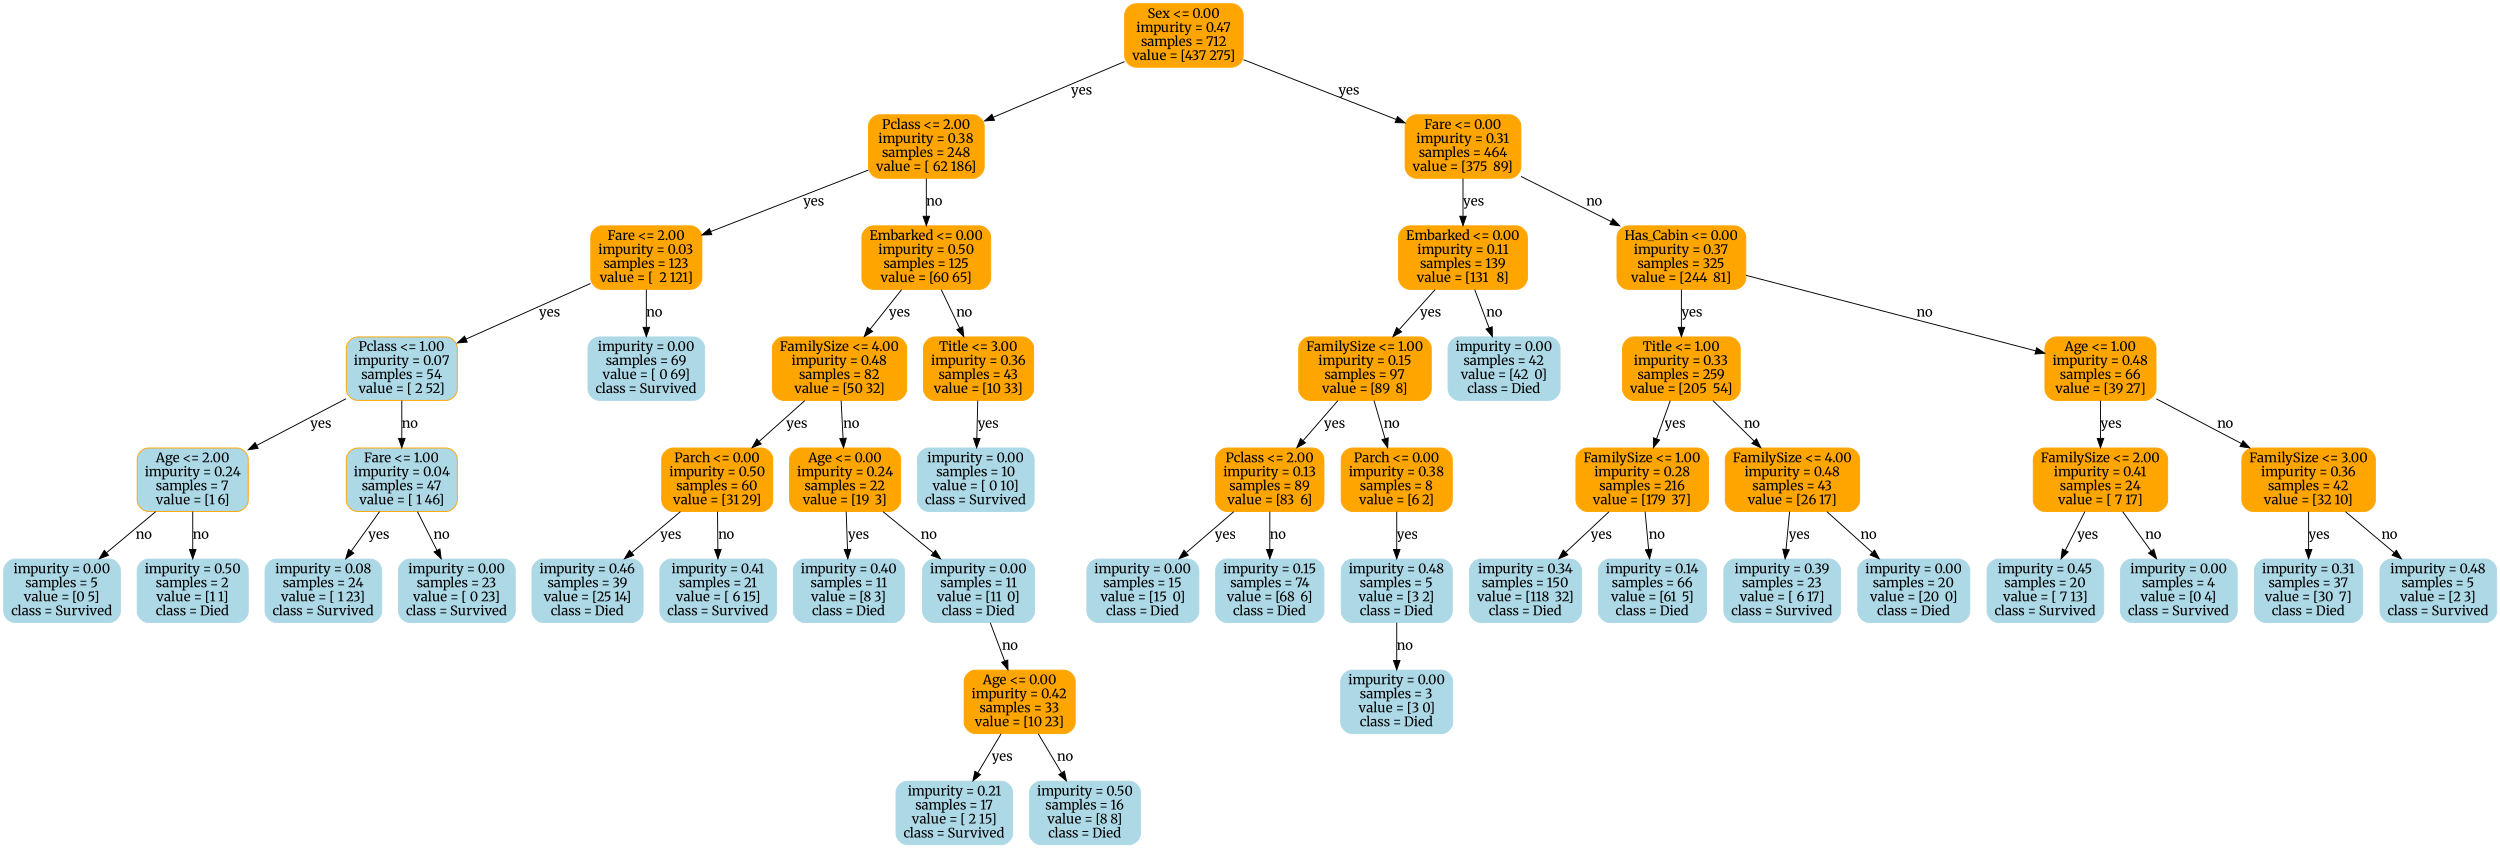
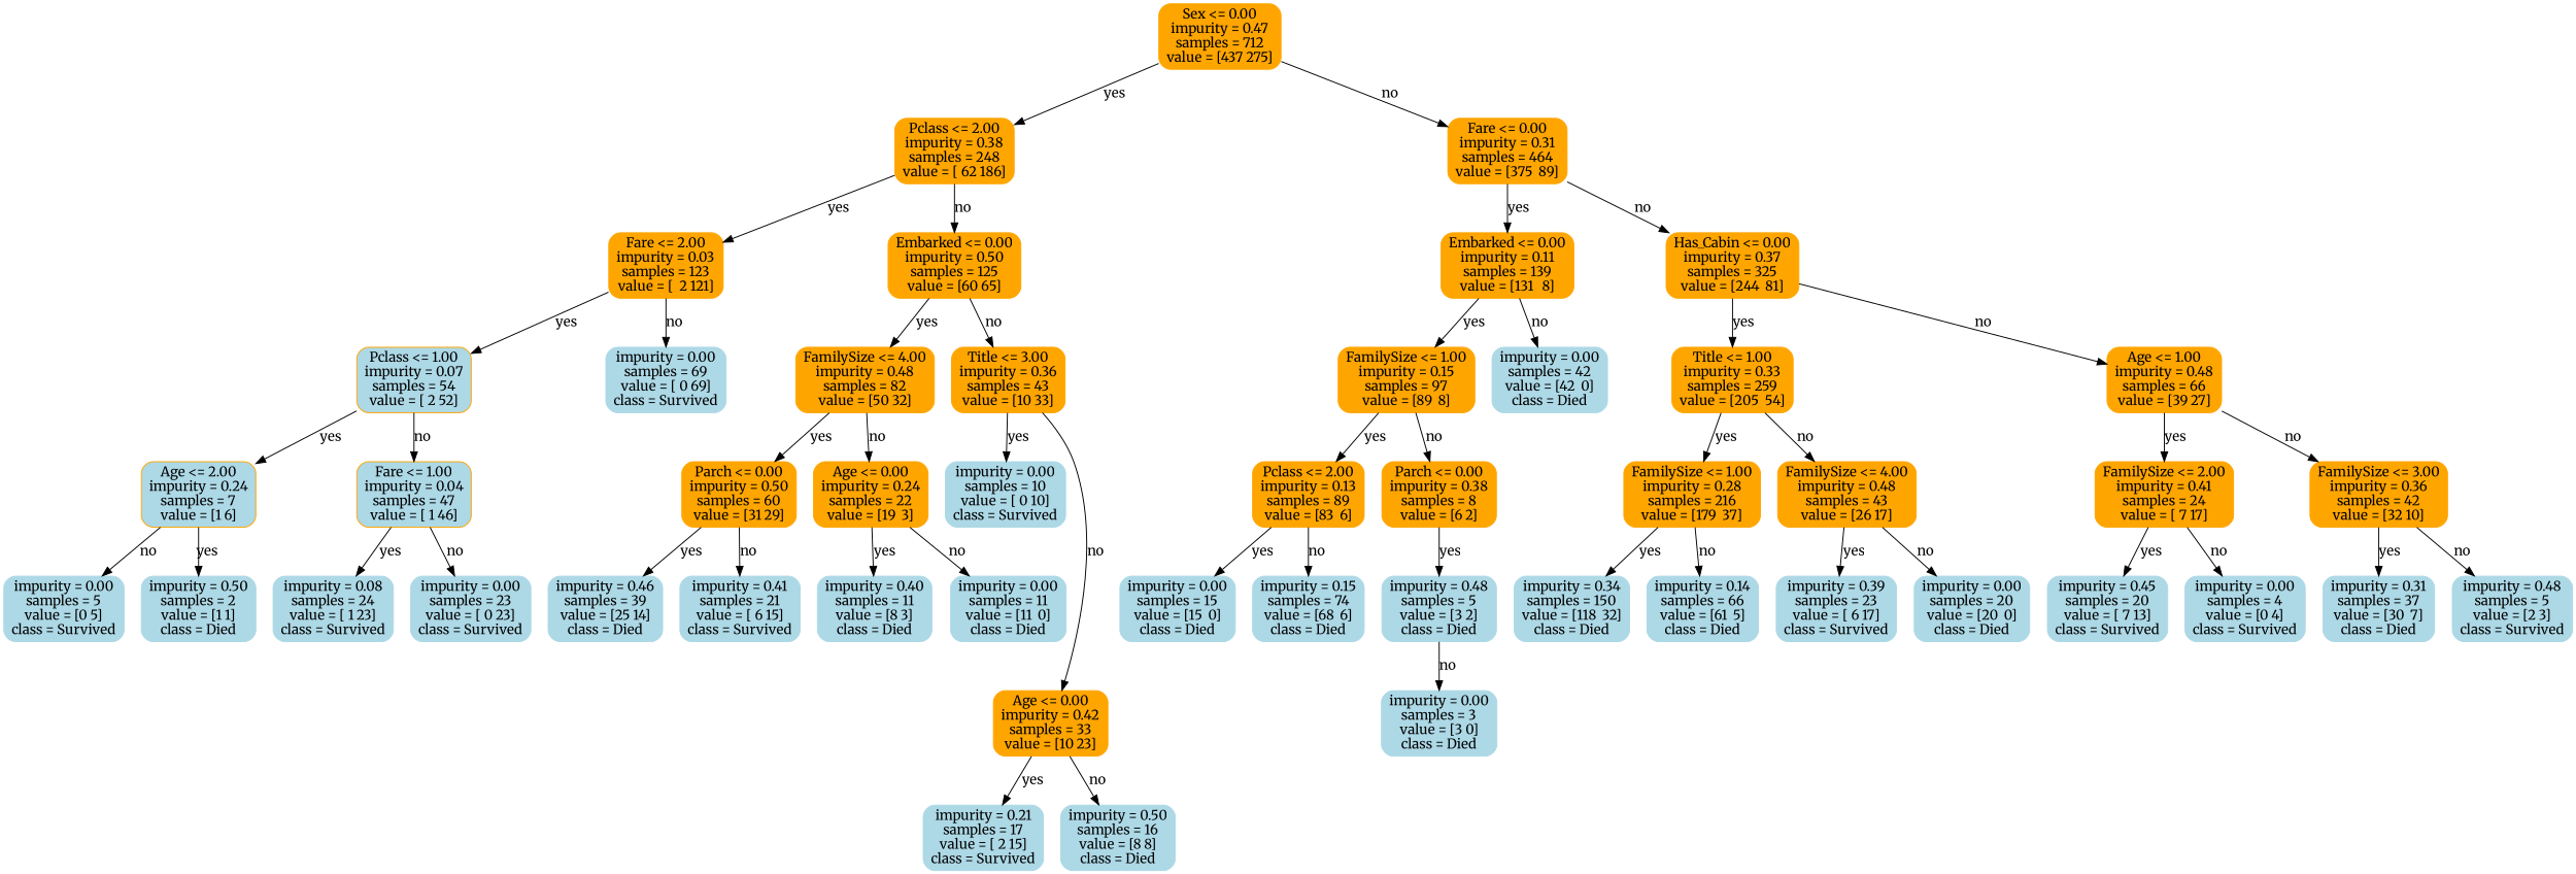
  digraph {
    fontname=Merriweather
    node [color=lightblue fontname=Merriweather shape=box style="filled, rounded"]
    edge [fontname=Merriweather]
    n1 [color=orange label="Sex <= 0.00\nimpurity = 0.47\nsamples = 712\nvalue = [437 275]"]
    n2 [color=orange label="Pclass <= 2.00\nimpurity = 0.38\nsamples = 248\nvalue = [ 62 186]"]
    n3 [color=orange label="Fare <= 0.00\nimpurity = 0.31\nsamples = 464\nvalue = [375  89]"]
    n4 [color=orange label="Fare <= 2.00\nimpurity = 0.03\nsamples = 123\nvalue = [  2 121]"]
    n5 [color=orange label="Embarked <= 0.00\nimpurity = 0.50\nsamples = 125\nvalue = [60 65]"]
    n6 [color=orange label="Embarked <= 0.00\nimpurity = 0.11\nsamples = 139\nvalue = [131   8]"]
    n7 [color=orange label="Has_Cabin <= 0.00\nimpurity = 0.37\nsamples = 325\nvalue = [244  81]"]
    n8 [color=orange fillcolor=lightblue label="Pclass <= 1.00\nimpurity = 0.07\nsamples = 54\nvalue = [ 2 52]"]
    n9 [label="impurity = 0.00\nsamples = 69\nvalue = [ 0 69]\nclass = Survived"]
    n10 [color=orange label="FamilySize <= 4.00\nimpurity = 0.48\nsamples = 82\nvalue = [50 32]"]
    n11 [color=orange label="Title <= 3.00\nimpurity = 0.36\nsamples = 43\nvalue = [10 33]"]
    n12 [color=orange fillcolor=lightblue label="Age <= 2.00\nimpurity = 0.24\nsamples = 7\nvalue = [1 6]"]
    n13 [color=orange fillcolor=lightblue label="Fare <= 1.00\nimpurity = 0.04\nsamples = 47\nvalue = [ 1 46]"]
    n14 [label="impurity = 0.00\nsamples = 5\nvalue = [0 5]\nclass = Survived"]
    n15 [label="impurity = 0.50\nsamples = 2\nvalue = [1 1]\nclass = Died"]
    n16 [label="impurity = 0.08\nsamples = 24\nvalue = [ 1 23]\nclass = Survived"]
    n17 [label="impurity = 0.00\nsamples = 23\nvalue = [ 0 23]\nclass = Survived"]
    n18 [color=orange label="Parch <= 0.00\nimpurity = 0.50\nsamples = 60\nvalue = [31 29]"]
    n19 [color=orange label="Age <= 0.00\nimpurity = 0.24\nsamples = 22\nvalue = [19  3]"]
    n20 [label="impurity = 0.00\nsamples = 10\nvalue = [ 0 10]\nclass = Survived"]
    n21 [color=orange label="Age <= 0.00\nimpurity = 0.42\nsamples = 33\nvalue = [10 23]"]
    n22 [label="impurity = 0.46\nsamples = 39\nvalue = [25 14]\nclass = Died"]
    n23 [label="impurity = 0.41\nsamples = 21\nvalue = [ 6 15]\nclass = Survived"]
    n24 [label="impurity = 0.40\nsamples = 11\nvalue = [8 3]\nclass = Died"]
    n25 [label="impurity = 0.00\nsamples = 11\nvalue = [11  0]\nclass = Died"]
    n26 [label="impurity = 0.21\nsamples = 17\nvalue = [ 2 15]\nclass = Survived"]
    n27 [label="impurity = 0.50\nsamples = 16\nvalue = [8 8]\nclass = Died"]
    n28 [color=orange label="FamilySize <= 1.00\nimpurity = 0.15\nsamples = 97\nvalue = [89  8]"]
    n29 [label="impurity = 0.00\nsamples = 42\nvalue = [42  0]\nclass = Died"]
    n30 [color=orange label="Title <= 1.00\nimpurity = 0.33\nsamples = 259\nvalue = [205  54]"]
    n31 [color=orange label="Age <= 1.00\nimpurity = 0.48\nsamples = 66\nvalue = [39 27]"]
    n32 [color=orange label="Pclass <= 2.00\nimpurity = 0.13\nsamples = 89\nvalue = [83  6]"]
    n33 [color=orange label="Parch <= 0.00\nimpurity = 0.38\nsamples = 8\nvalue = [6 2]"]
    n34 [label="impurity = 0.00\nsamples = 15\nvalue = [15  0]\nclass = Died"]
    n35 [label="impurity = 0.15\nsamples = 74\nvalue = [68  6]\nclass = Died"]
    n36 [label="impurity = 0.48\nsamples = 5\nvalue = [3 2]\nclass = Died"]
    n37 [label="impurity = 0.00\nsamples = 3\nvalue = [3 0]\nclass = Died"]
    n38 [color=orange label="FamilySize <= 1.00\nimpurity = 0.28\nsamples = 216\nvalue = [179  37]"]
    n39 [color=orange label="FamilySize <= 4.00\nimpurity = 0.48\nsamples = 43\nvalue = [26 17]"]
    n40 [color=orange label="FamilySize <= 2.00\nimpurity = 0.41\nsamples = 24\nvalue = [ 7 17]"]
    n41 [color=orange label="FamilySize <= 3.00\nimpurity = 0.36\nsamples = 42\nvalue = [32 10]"]
    n42 [label="impurity = 0.34\nsamples = 150\nvalue = [118  32]\nclass = Died"]
    n43 [label="impurity = 0.14\nsamples = 66\nvalue = [61  5]\nclass = Died"]
    n44 [label="impurity = 0.39\nsamples = 23\nvalue = [ 6 17]\nclass = Survived"]
    n45 [label="impurity = 0.00\nsamples = 20\nvalue = [20  0]\nclass = Died"]
    n46 [label="impurity = 0.45\nsamples = 20\nvalue = [ 7 13]\nclass = Survived"]
    n47 [label="impurity = 0.00\nsamples = 4\nvalue = [0 4]\nclass = Survived"]
    n48 [label="impurity = 0.31\nsamples = 37\nvalue = [30  7]\nclass = Died"]
    n49 [label="impurity = 0.48\nsamples = 5\nvalue = [2 3]\nclass = Survived"]
    n1 -> n2 [label=yes]
-   n1 -> n3 [label=yes]
+   n1 -> n3 [label=no]
    n2 -> n4 [label=yes]
    n2 -> n5 [label=no]
    n3 -> n6 [label=yes]
    n3 -> n7 [label=no]
    n4 -> n8 [label=yes]
    n4 -> n9 [label=no]
    n5 -> n10 [label=yes]
    n5 -> n11 [label=no]
    n6 -> n28 [label=yes]
    n6 -> n29 [label=no]
    n7 -> n30 [label=yes]
    n7 -> n31 [label=no]
    n8 -> n12 [label=yes]
    n8 -> n13 [label=no]
    n10 -> n18 [label=yes]
    n10 -> n19 [label=no]
    n11 -> n20 [label=yes]
-   n25 -> n21 [label=no]
+   n11 -> n21 [label=no]
    n12 -> n14 [label=no]
-   n12 -> n15 [label=no]
+   n12 -> n15 [label=yes]
    n13 -> n16 [label=yes]
    n13 -> n17 [label=no]
    n18 -> n22 [label=yes]
    n18 -> n23 [label=no]
    n19 -> n24 [label=yes]
    n19 -> n25 [label=no]
    n21 -> n26 [label=yes]
    n21 -> n27 [label=no]
    n28 -> n32 [label=yes]
    n28 -> n33 [label=no]
    n30 -> n38 [label=yes]
    n30 -> n39 [label=no]
    n31 -> n40 [label=yes]
    n31 -> n41 [label=no]
    n32 -> n34 [label=yes]
    n32 -> n35 [label=no]
    n33 -> n36 [label=yes]
    n36 -> n37 [label=no]
    n38 -> n42 [label=yes]
    n38 -> n43 [label=no]
    n39 -> n44 [label=yes]
    n39 -> n45 [label=no]
    n40 -> n46 [label=yes]
    n40 -> n47 [label=no]
    n41 -> n48 [label=yes]
    n41 -> n49 [label=no]
  }
